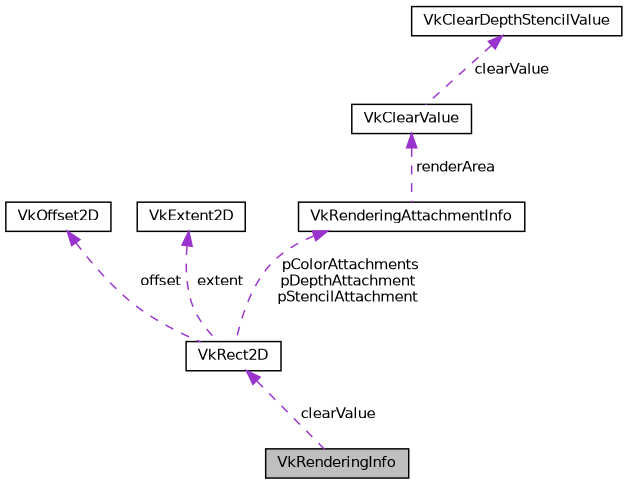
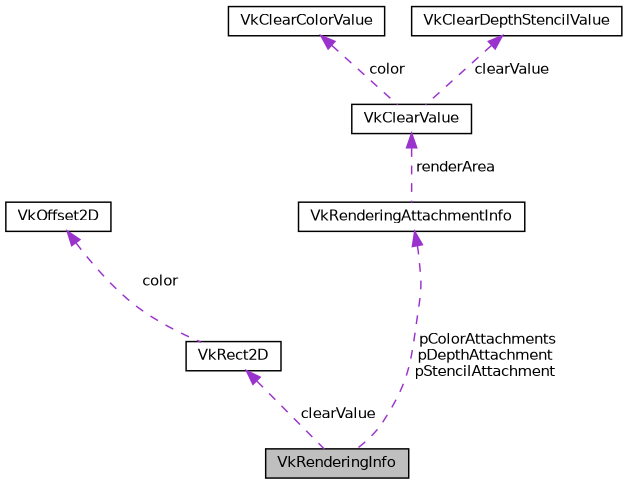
  digraph {
    node [color=black fillcolor=white fontname=Helvetica fontsize=10 shape=record style=filled]
    edge [color=darkorchid3 dir=back fontname=Helvetica fontsize=10 labelfontname=Helvetica labelfontsize=10 style=dashed]
    n1 [fillcolor=grey75 fontcolor=black height=0.2 label=VkRenderingInfo width=0.4]
    n2 [height=0.2 label=VkRenderingAttachmentInfo width=0.4]
    n3 [height=0.2 label=VkClearValue width=0.4]
+   n4 [height=0.2 label=VkClearColorValue width=0.4]
    n5 [height=0.2 label=VkClearDepthStencilValue width=0.4]
    n6 [height=0.2 label=VkRect2D width=0.4]
    n7 [height=0.2 label=VkOffset2D width=0.4]
-   n8 [height=0.2 label=VkExtent2D width=0.4]
-   n2 -> n6 [label=" pColorAttachments\npDepthAttachment\npStencilAttachment"]
+   n2 -> n1 [label=" pColorAttachments\npDepthAttachment\npStencilAttachment"]
    n3 -> n2 [label=" renderArea"]
+   n4 -> n3 [label=" color"]
    n5 -> n3 [label=" clearValue"]
    n6 -> n1 [label=" clearValue"]
-   n7 -> n6 [label=" offset"]
-   n8 -> n6 [label=" extent"]
+   n7 -> n6 [label=" color"]
  }
